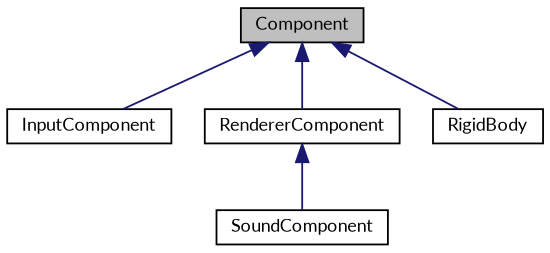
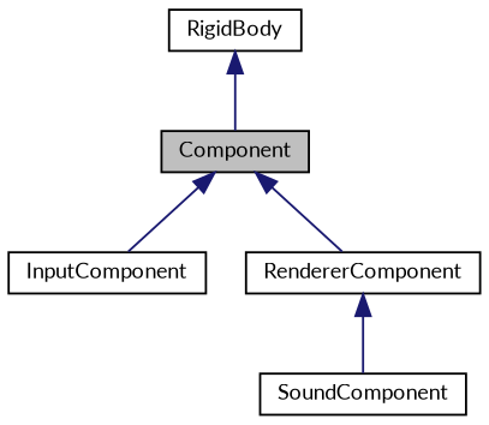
  digraph {
    fontname=Lato
    node [color=black fillcolor=white fontname=Lato fontsize=10 shape=record style=filled]
    edge [color=midnightblue dir=back fontname=Lato fontsize=10 labelfontname=Helvetica labelfontsize=10 style=solid]
    n1 [fillcolor=grey75 fontcolor=black height=0.2 label=Component width=0.4]
    n2 [height=0.2 label=InputComponent width=0.4]
    n3 [height=0.2 label=RendererComponent width=0.4]
    n4 [height=0.2 label=RigidBody width=0.4]
    n5 [height=0.2 label=SoundComponent width=0.4]
    n1 -> n2
    n1 -> n3
-   n1 -> n4
+   n4 -> n1
    n3 -> n5
  }
